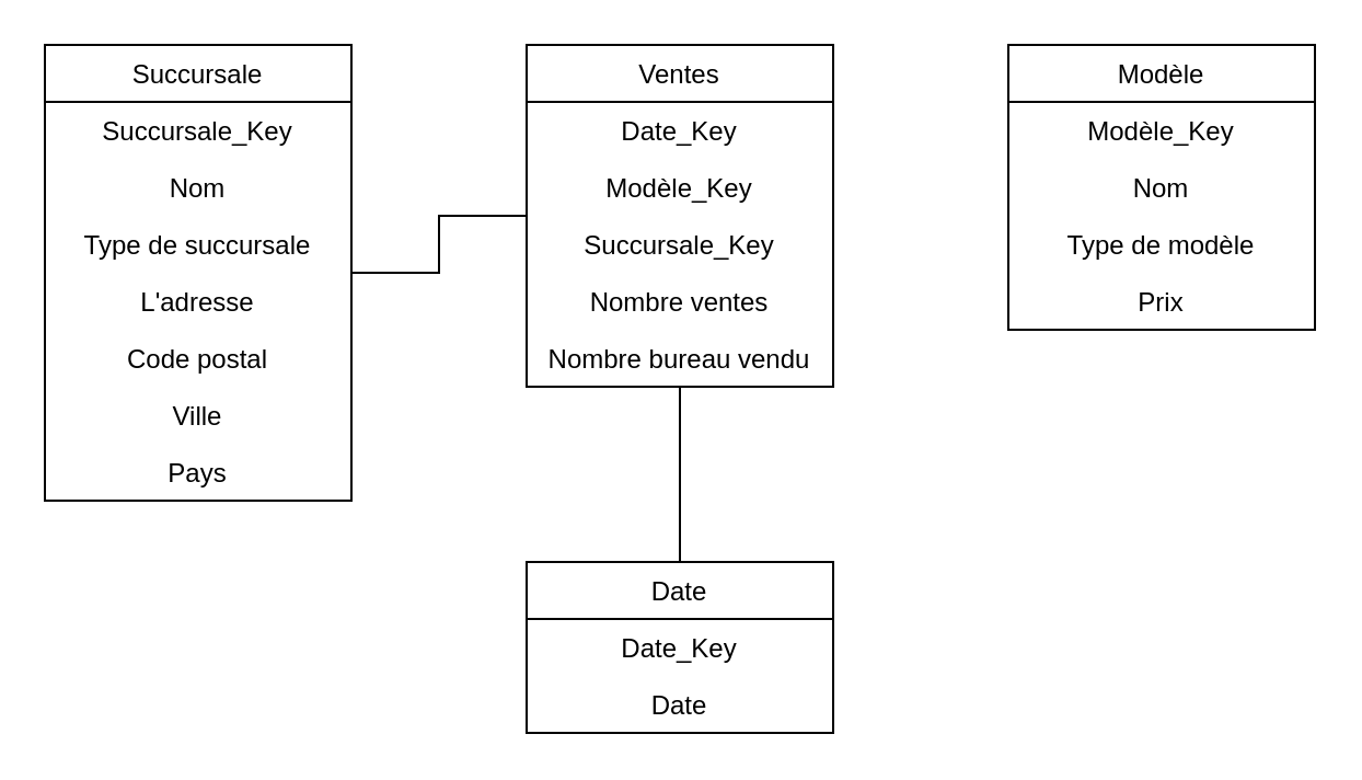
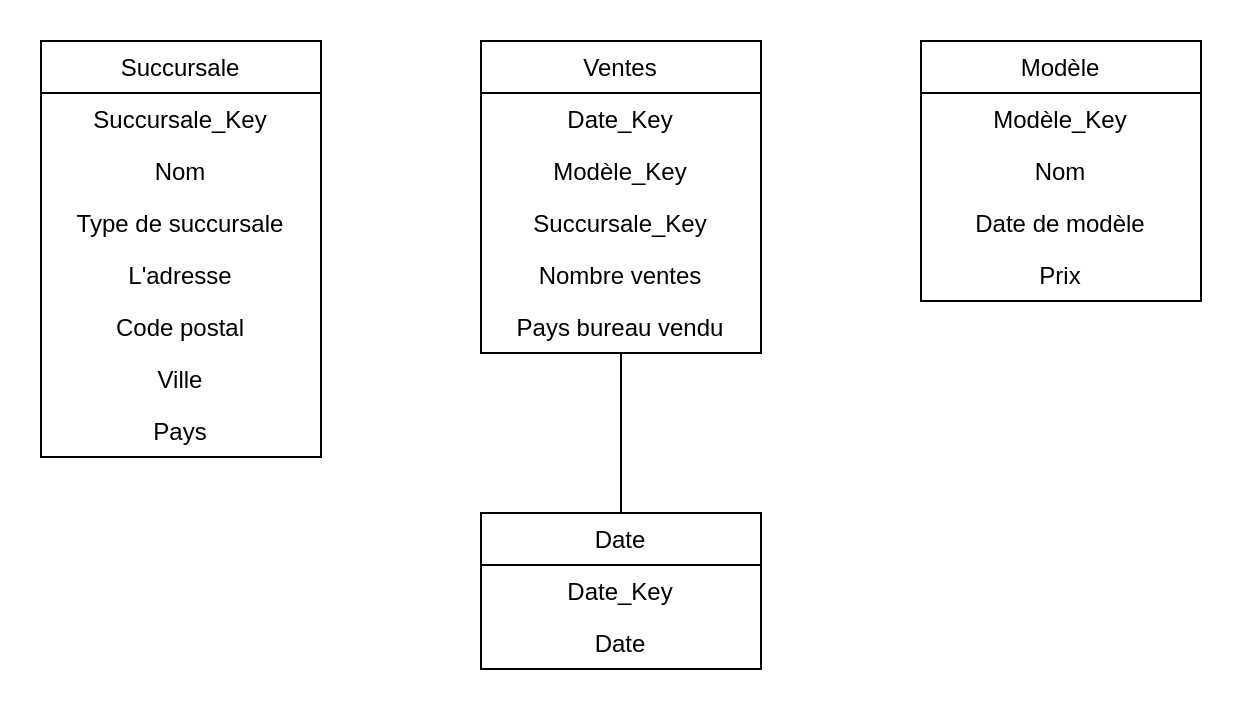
  <mxCell id="0" />
  <mxCell id="1" parent="0" />
- <mxCell id="2" value="" style="edgeStyle=orthogonalEdgeStyle;rounded=0;orthogonalLoop=1;jettySize=auto;html=1;endArrow=none;endFill=0;" edge="1" parent="1" source="4" target="10"><mxGeometry relative="1" as="geometry" /></mxCell>
  <mxCell id="3" value="" style="edgeStyle=orthogonalEdgeStyle;rounded=0;orthogonalLoop=1;jettySize=auto;html=1;endArrow=none;endFill=0;" edge="1" parent="1" source="4" target="18"><mxGeometry relative="1" as="geometry" /></mxCell>
  <mxCell id="4" value="Ventes" style="swimlane;fontStyle=0;childLayout=stackLayout;horizontal=1;startSize=26;fillColor=none;horizontalStack=0;resizeParent=1;resizeParentMax=0;resizeLast=0;collapsible=1;marginBottom=0;align=center;" vertex="1" parent="1"><mxGeometry x="240" y="20" width="140" height="156" as="geometry" /></mxCell>
  <mxCell id="5" value="Date_Key" style="text;strokeColor=none;fillColor=none;align=center;verticalAlign=top;spacingLeft=4;spacingRight=4;overflow=hidden;rotatable=0;points=[[0,0.5],[1,0.5]];portConstraint=eastwest;" vertex="1" parent="4"><mxGeometry y="26" width="140" height="26" as="geometry" /></mxCell>
  <mxCell id="6" value="Modèle_Key" style="text;strokeColor=none;fillColor=none;align=center;verticalAlign=top;spacingLeft=4;spacingRight=4;overflow=hidden;rotatable=0;points=[[0,0.5],[1,0.5]];portConstraint=eastwest;" vertex="1" parent="4"><mxGeometry y="52" width="140" height="26" as="geometry" /></mxCell>
  <mxCell id="7" value="Succursale_Key" style="text;strokeColor=none;fillColor=none;align=center;verticalAlign=top;spacingLeft=4;spacingRight=4;overflow=hidden;rotatable=0;points=[[0,0.5],[1,0.5]];portConstraint=eastwest;" vertex="1" parent="4"><mxGeometry y="78" width="140" height="26" as="geometry" /></mxCell>
  <mxCell id="8" value="Nombre ventes" style="text;strokeColor=none;fillColor=none;align=center;verticalAlign=top;spacingLeft=4;spacingRight=4;overflow=hidden;rotatable=0;points=[[0,0.5],[1,0.5]];portConstraint=eastwest;" vertex="1" parent="4"><mxGeometry y="104" width="140" height="26" as="geometry" /></mxCell>
- <mxCell id="9" value="Nombre bureau vendu" style="text;strokeColor=none;fillColor=none;align=center;verticalAlign=top;spacingLeft=4;spacingRight=4;overflow=hidden;rotatable=0;points=[[0,0.5],[1,0.5]];portConstraint=eastwest;" vertex="1" parent="4"><mxGeometry y="130" width="140" height="26" as="geometry" /></mxCell>
+ <mxCell id="9" value="Pays bureau vendu" style="text;strokeColor=none;fillColor=none;align=center;verticalAlign=top;spacingLeft=4;spacingRight=4;overflow=hidden;rotatable=0;points=[[0,0.5],[1,0.5]];portConstraint=eastwest;" vertex="1" parent="4"><mxGeometry y="130" width="140" height="26" as="geometry" /></mxCell>
  <mxCell id="10" value="Succursale" style="swimlane;fontStyle=0;childLayout=stackLayout;horizontal=1;startSize=26;fillColor=none;horizontalStack=0;resizeParent=1;resizeParentMax=0;resizeLast=0;collapsible=1;marginBottom=0;align=center;" vertex="1" parent="1"><mxGeometry x="20" y="20" width="140" height="208" as="geometry" /></mxCell>
  <mxCell id="11" value="Succursale_Key" style="text;strokeColor=none;fillColor=none;align=center;verticalAlign=top;spacingLeft=4;spacingRight=4;overflow=hidden;rotatable=0;points=[[0,0.5],[1,0.5]];portConstraint=eastwest;" vertex="1" parent="10"><mxGeometry y="26" width="140" height="26" as="geometry" /></mxCell>
  <mxCell id="12" value="Nom" style="text;strokeColor=none;fillColor=none;align=center;verticalAlign=top;spacingLeft=4;spacingRight=4;overflow=hidden;rotatable=0;points=[[0,0.5],[1,0.5]];portConstraint=eastwest;" vertex="1" parent="10"><mxGeometry y="52" width="140" height="26" as="geometry" /></mxCell>
  <mxCell id="13" value="Type de succursale" style="text;strokeColor=none;fillColor=none;align=center;verticalAlign=top;spacingLeft=4;spacingRight=4;overflow=hidden;rotatable=0;points=[[0,0.5],[1,0.5]];portConstraint=eastwest;" vertex="1" parent="10"><mxGeometry y="78" width="140" height="26" as="geometry" /></mxCell>
  <mxCell id="14" value="L'adresse" style="text;strokeColor=none;fillColor=none;align=center;verticalAlign=top;spacingLeft=4;spacingRight=4;overflow=hidden;rotatable=0;points=[[0,0.5],[1,0.5]];portConstraint=eastwest;" vertex="1" parent="10"><mxGeometry y="104" width="140" height="26" as="geometry" /></mxCell>
  <mxCell id="15" value="Code postal&#10;" style="text;strokeColor=none;fillColor=none;align=center;verticalAlign=top;spacingLeft=4;spacingRight=4;overflow=hidden;rotatable=0;points=[[0,0.5],[1,0.5]];portConstraint=eastwest;" vertex="1" parent="10"><mxGeometry y="130" width="140" height="26" as="geometry" /></mxCell>
  <mxCell id="16" value="Ville" style="text;strokeColor=none;fillColor=none;align=center;verticalAlign=top;spacingLeft=4;spacingRight=4;overflow=hidden;rotatable=0;points=[[0,0.5],[1,0.5]];portConstraint=eastwest;" vertex="1" parent="10"><mxGeometry y="156" width="140" height="26" as="geometry" /></mxCell>
  <mxCell id="17" value="Pays" style="text;strokeColor=none;fillColor=none;align=center;verticalAlign=top;spacingLeft=4;spacingRight=4;overflow=hidden;rotatable=0;points=[[0,0.5],[1,0.5]];portConstraint=eastwest;" vertex="1" parent="10"><mxGeometry y="182" width="140" height="26" as="geometry" /></mxCell>
  <mxCell id="18" value="Date" style="swimlane;fontStyle=0;childLayout=stackLayout;horizontal=1;startSize=26;fillColor=none;horizontalStack=0;resizeParent=1;resizeParentMax=0;resizeLast=0;collapsible=1;marginBottom=0;align=center;" vertex="1" parent="1"><mxGeometry x="240" y="256" width="140" height="78" as="geometry" /></mxCell>
  <mxCell id="19" value="Date_Key" style="text;strokeColor=none;fillColor=none;align=center;verticalAlign=top;spacingLeft=4;spacingRight=4;overflow=hidden;rotatable=0;points=[[0,0.5],[1,0.5]];portConstraint=eastwest;" vertex="1" parent="18"><mxGeometry y="26" width="140" height="26" as="geometry" /></mxCell>
  <mxCell id="20" value="Date" style="text;strokeColor=none;fillColor=none;align=center;verticalAlign=top;spacingLeft=4;spacingRight=4;overflow=hidden;rotatable=0;points=[[0,0.5],[1,0.5]];portConstraint=eastwest;" vertex="1" parent="18"><mxGeometry y="52" width="140" height="26" as="geometry" /></mxCell>
  <mxCell id="21" value="Modèle" style="swimlane;fontStyle=0;childLayout=stackLayout;horizontal=1;startSize=26;fillColor=none;horizontalStack=0;resizeParent=1;resizeParentMax=0;resizeLast=0;collapsible=1;marginBottom=0;align=center;" vertex="1" parent="1"><mxGeometry x="460" y="20" width="140" height="130" as="geometry" /></mxCell>
  <mxCell id="22" value="Modèle_Key" style="text;strokeColor=none;fillColor=none;align=center;verticalAlign=top;spacingLeft=4;spacingRight=4;overflow=hidden;rotatable=0;points=[[0,0.5],[1,0.5]];portConstraint=eastwest;" vertex="1" parent="21"><mxGeometry y="26" width="140" height="26" as="geometry" /></mxCell>
  <mxCell id="23" value="Nom" style="text;strokeColor=none;fillColor=none;align=center;verticalAlign=top;spacingLeft=4;spacingRight=4;overflow=hidden;rotatable=0;points=[[0,0.5],[1,0.5]];portConstraint=eastwest;" vertex="1" parent="21"><mxGeometry y="52" width="140" height="26" as="geometry" /></mxCell>
- <mxCell id="24" value="Type de modèle" style="text;strokeColor=none;fillColor=none;align=center;verticalAlign=top;spacingLeft=4;spacingRight=4;overflow=hidden;rotatable=0;points=[[0,0.5],[1,0.5]];portConstraint=eastwest;" vertex="1" parent="21"><mxGeometry y="78" width="140" height="26" as="geometry" /></mxCell>
+ <mxCell id="24" value="Date de modèle" style="text;strokeColor=none;fillColor=none;align=center;verticalAlign=top;spacingLeft=4;spacingRight=4;overflow=hidden;rotatable=0;points=[[0,0.5],[1,0.5]];portConstraint=eastwest;" vertex="1" parent="21"><mxGeometry y="78" width="140" height="26" as="geometry" /></mxCell>
  <mxCell id="25" value="Prix" style="text;strokeColor=none;fillColor=none;align=center;verticalAlign=top;spacingLeft=4;spacingRight=4;overflow=hidden;rotatable=0;points=[[0,0.5],[1,0.5]];portConstraint=eastwest;" vertex="1" parent="21"><mxGeometry y="104" width="140" height="26" as="geometry" /></mxCell>
